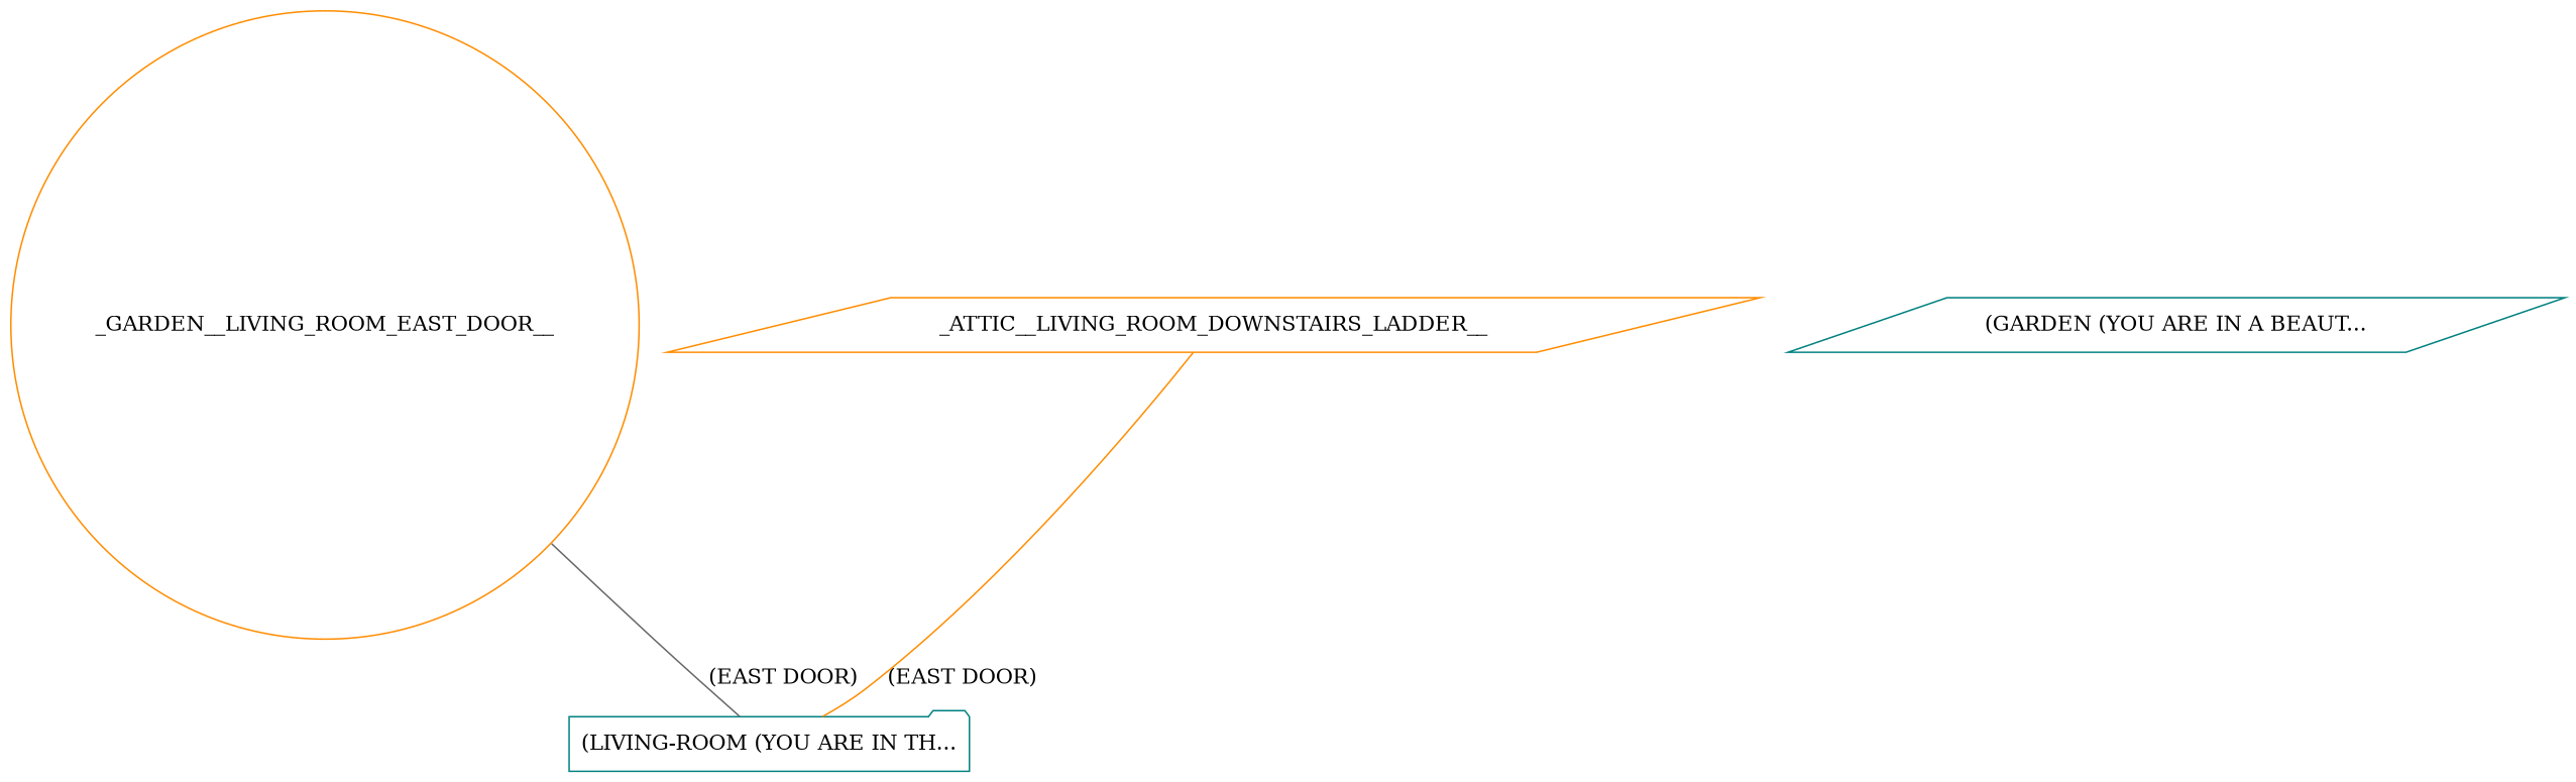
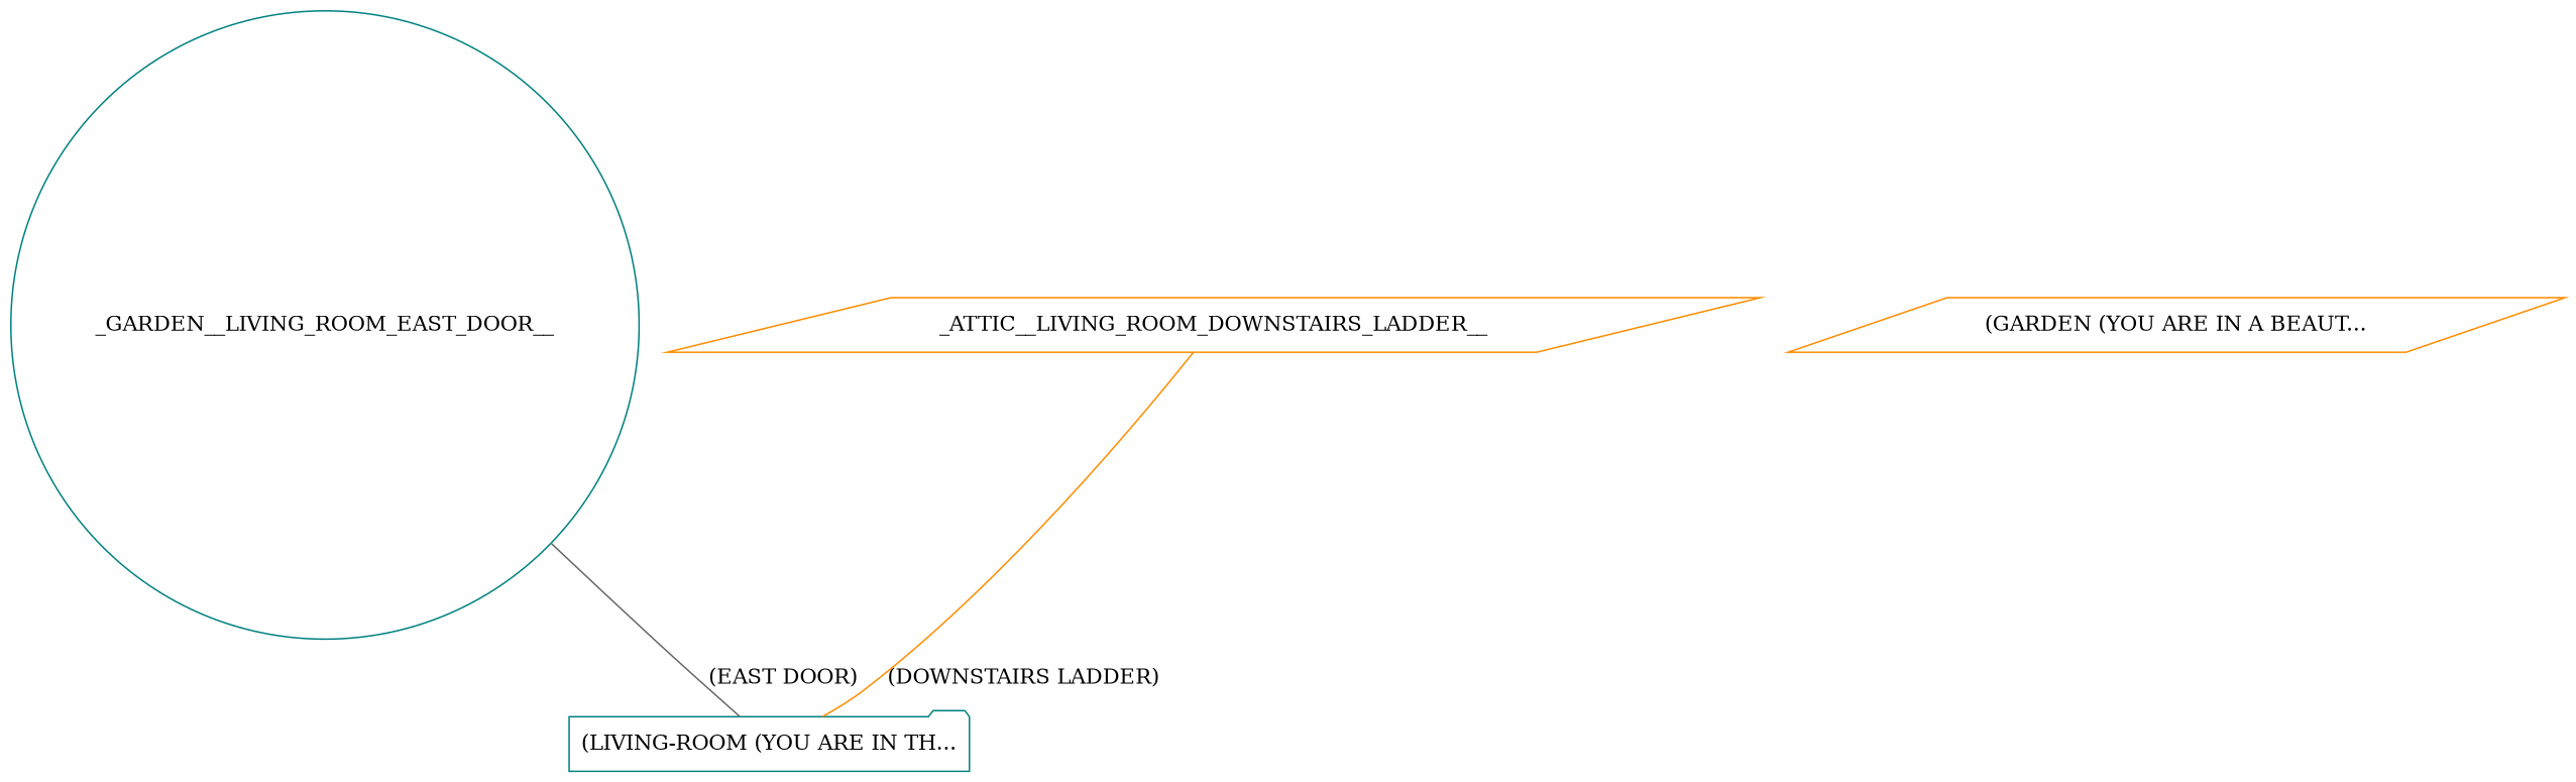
  graph {
    fontname="DejaVu Serif"
    node [color=teal fontname="DejaVu Serif" shape=parallelogram]
    edge [fontname="DejaVu Serif"]
    n1 [label="(LIVING-ROOM (YOU ARE IN TH..." shape=folder]
-   n2 [label="(GARDEN (YOU ARE IN A BEAUT..."]
-   _GARDEN__LIVING_ROOM_EAST_DOOR__ [color=darkorange shape=circle]
+   n2 [color=darkorange label="(GARDEN (YOU ARE IN A BEAUT..."]
+   _GARDEN__LIVING_ROOM_EAST_DOOR__ [shape=circle]
    _ATTIC__LIVING_ROOM_DOWNSTAIRS_LADDER__ [color=darkorange]
    _GARDEN__LIVING_ROOM_EAST_DOOR__ -- n1 [color=gray40 label="(EAST DOOR)"]
-   _ATTIC__LIVING_ROOM_DOWNSTAIRS_LADDER__ -- n1 [color=darkorange label="(EAST DOOR)"]
+   _ATTIC__LIVING_ROOM_DOWNSTAIRS_LADDER__ -- n1 [color=darkorange label="(DOWNSTAIRS LADDER)"]
  }
